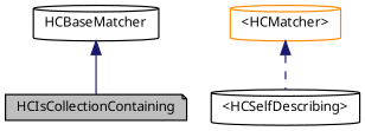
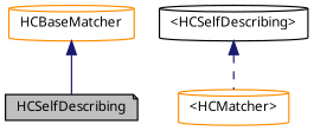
  digraph {
    node [color=black fontname="FreeSans.ttf" fontsize=10 shape=cylinder]
    edge [color=midnightblue dir=back fontname="FreeSans.ttf" fontsize=10 labelfontname="FreeSans.ttf" labelfontsize=10]
-   n1 [fillcolor=grey75 fontcolor=black height=0.2 label=HCIsCollectionContaining shape=note style=filled width=0.4]
-   n2 [height=0.2 label=HCBaseMatcher width=0.4]
+   n1 [fillcolor=grey75 fontcolor=black height=0.2 label=HCSelfDescribing shape=note style=filled width=0.4]
+   n2 [color=darkorange height=0.2 label=HCBaseMatcher width=0.4]
    n3 [color=darkorange height=0.2 label="\<HCMatcher\>" width=0.4]
    n4 [height=0.2 label="\<HCSelfDescribing\>" width=0.4]
    n2 -> n1 [style=solid]
-   n3 -> n4 [style=dashed]
+   n4 -> n3 [style=dashed]
  }
